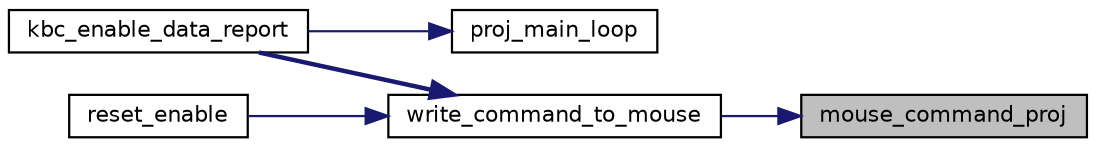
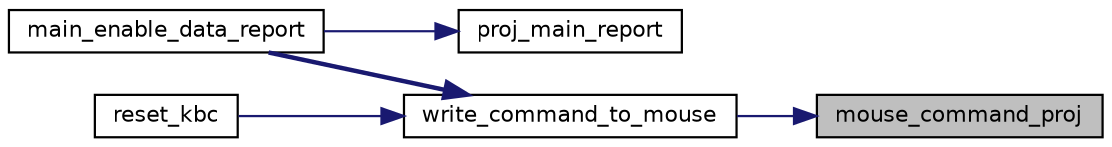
  digraph {
    rankdir=RL
    node [color=black fillcolor=white fontname=Helvetica fontsize=10 shape=record style=filled]
    edge [color=midnightblue dir=back fontname=Helvetica fontsize=10 labelfontname=Helvetica labelfontsize=10 style=solid]
    n1 [fillcolor=grey75 fontcolor=black height=0.2 label=mouse_command_proj width=0.4]
    n2 [height=0.2 label=write_command_to_mouse width=0.4]
-   n3 [height=0.2 label=kbc_enable_data_report width=0.4]
-   n4 [height=0.2 label=reset_enable width=0.4]
-   n5 [height=0.2 label=proj_main_loop width=0.4]
+   n3 [height=0.2 label=main_enable_data_report width=0.4]
+   n4 [height=0.2 label=reset_kbc width=0.4]
+   n5 [height=0.2 label=proj_main_report width=0.4]
    n1 -> n2
    n2 -> n3 [style=bold]
    n2 -> n4
    n5 -> n3
  }
